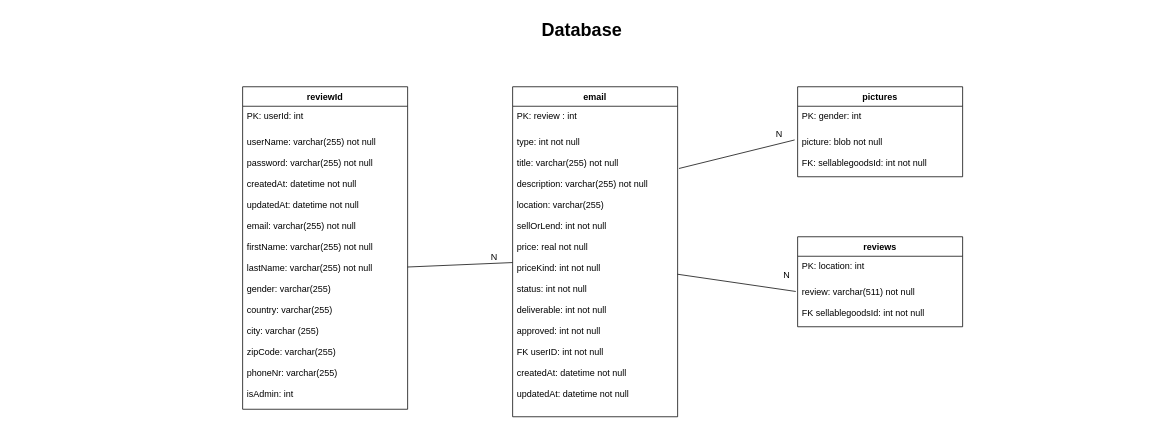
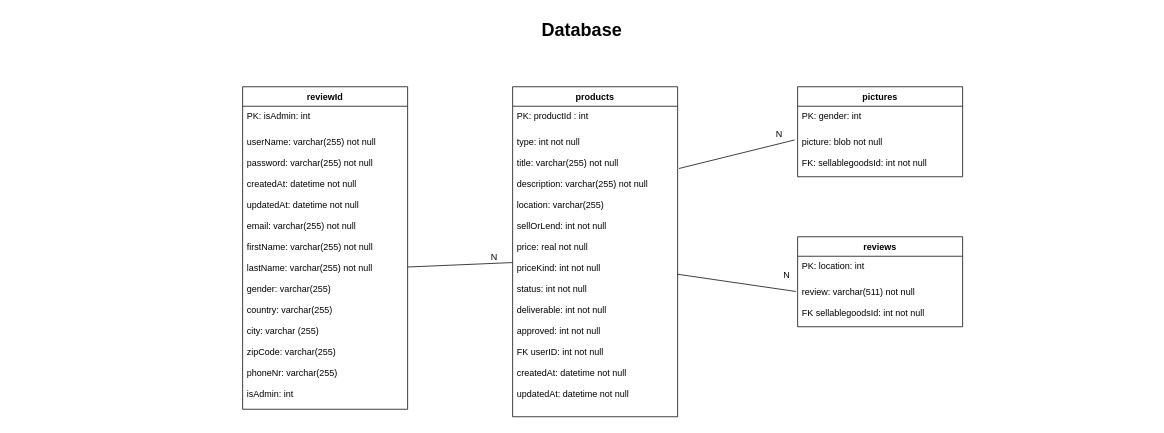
  <mxCell id="0" style=";html=1;" />
  <mxCell id="1" style=";html=1;" parent="0" />
  <mxCell id="2" value="Database" style="text;strokeColor=none;fillColor=none;html=1;fontSize=24;fontStyle=1;verticalAlign=middle;align=center;" parent="1" vertex="1"><mxGeometry x="20" y="20" width="1510" height="40" as="geometry" /></mxCell>
  <mxCell id="3" value="" style="endArrow=none;html=1;rounded=0;fontSize=12;entryX=-0.001;entryY=0.459;entryDx=0;entryDy=0;entryPerimeter=0;" parent="1" source="20" target="7" edge="1"><mxGeometry relative="1" as="geometry"><mxPoint x="483" y="295" as="sourcePoint" /><mxPoint x="643" y="295" as="targetPoint" /></mxGeometry></mxCell>
  <mxCell id="4" value="N" style="resizable=0;html=1;align=right;verticalAlign=bottom;" parent="3" connectable="0" vertex="1"><mxGeometry x="1" relative="1" as="geometry"><mxPoint x="-20" y="0.66" as="offset" /></mxGeometry></mxCell>
- <mxCell id="5" value="email" style="swimlane;fontStyle=1;childLayout=stackLayout;horizontal=1;startSize=26;fillColor=none;horizontalStack=0;resizeParent=1;resizeParentMax=0;resizeLast=0;collapsible=1;marginBottom=0;" parent="1" vertex="1"><mxGeometry x="683" y="115" width="220" height="440" as="geometry"><mxRectangle x="560" y="260" width="60" height="26" as="alternateBounds" /></mxGeometry></mxCell>
- <mxCell id="6" value="PK: review : int" style="text;strokeColor=none;fillColor=none;align=left;verticalAlign=top;spacingLeft=4;spacingRight=4;overflow=hidden;rotatable=0;points=[[0,0.5],[1,0.5]];portConstraint=eastwest;" parent="5" vertex="1"><mxGeometry y="26" width="220" height="34" as="geometry" /></mxCell>
+ <mxCell id="5" value="products" style="swimlane;fontStyle=1;childLayout=stackLayout;horizontal=1;startSize=26;fillColor=none;horizontalStack=0;resizeParent=1;resizeParentMax=0;resizeLast=0;collapsible=1;marginBottom=0;" parent="1" vertex="1"><mxGeometry x="683" y="115" width="220" height="440" as="geometry"><mxRectangle x="560" y="260" width="60" height="26" as="alternateBounds" /></mxGeometry></mxCell>
+ <mxCell id="6" value="PK: productId : int" style="text;strokeColor=none;fillColor=none;align=left;verticalAlign=top;spacingLeft=4;spacingRight=4;overflow=hidden;rotatable=0;points=[[0,0.5],[1,0.5]];portConstraint=eastwest;" parent="5" vertex="1"><mxGeometry y="26" width="220" height="34" as="geometry" /></mxCell>
  <mxCell id="7" value="type: int not null&#10;&#10;title: varchar(255) not null&#10;&#10;description: varchar(255) not null&#10;&#10;location: varchar(255)&#10;&#10;sellOrLend: int not null&#10;&#10;price: real not null&#10;&#10;priceKind: int not null&#10;&#10;status: int not null&#10;&#10;deliverable: int not null&#10;&#10;approved: int not null&#10;&#10;FK userID: int not null&#10;&#10;createdAt: datetime not null&#10;&#10;updatedAt: datetime not null&#10;" style="text;strokeColor=none;fillColor=none;align=left;verticalAlign=top;spacingLeft=4;spacingRight=4;overflow=hidden;rotatable=0;points=[[0,0.5],[1,0.5]];portConstraint=eastwest;spacingTop=0;fontSize=12;" parent="5" vertex="1"><mxGeometry y="60" width="220" height="380" as="geometry" /></mxCell>
  <mxCell id="8" value="pictures" style="swimlane;fontStyle=1;childLayout=stackLayout;horizontal=1;startSize=26;fillColor=none;horizontalStack=0;resizeParent=1;resizeParentMax=0;resizeLast=0;collapsible=1;marginBottom=0;" parent="1" vertex="1"><mxGeometry x="1063" y="115" width="220" height="120" as="geometry"><mxRectangle x="560" y="260" width="60" height="26" as="alternateBounds" /></mxGeometry></mxCell>
  <mxCell id="9" value="PK: gender: int" style="text;strokeColor=none;fillColor=none;align=left;verticalAlign=top;spacingLeft=4;spacingRight=4;overflow=hidden;rotatable=0;points=[[0,0.5],[1,0.5]];portConstraint=eastwest;" parent="8" vertex="1"><mxGeometry y="26" width="220" height="34" as="geometry" /></mxCell>
  <mxCell id="10" value="picture: blob not null&#10;&#10;FK: sellablegoodsId: int not null" style="text;strokeColor=none;fillColor=none;align=left;verticalAlign=top;spacingLeft=4;spacingRight=4;overflow=hidden;rotatable=0;points=[[0,0.5],[1,0.5]];portConstraint=eastwest;spacingTop=0;fontSize=12;" parent="8" vertex="1"><mxGeometry y="60" width="220" height="60" as="geometry" /></mxCell>
  <mxCell id="11" value="" style="endArrow=none;html=1;rounded=0;fontSize=12;exitX=1.008;exitY=0.129;exitDx=0;exitDy=0;exitPerimeter=0;entryX=-0.018;entryY=0.182;entryDx=0;entryDy=0;entryPerimeter=0;" parent="1" source="7" target="10" edge="1"><mxGeometry relative="1" as="geometry"><mxPoint x="943" y="285" as="sourcePoint" /><mxPoint x="1103" y="285" as="targetPoint" /></mxGeometry></mxCell>
  <mxCell id="12" value="N" style="resizable=0;html=1;align=right;verticalAlign=bottom;" parent="11" connectable="0" vertex="1"><mxGeometry x="1" relative="1" as="geometry"><mxPoint x="-16.11" as="offset" /></mxGeometry></mxCell>
  <mxCell id="13" value="" style="endArrow=none;html=1;rounded=0;fontSize=12;exitX=1;exitY=0.5;exitDx=0;exitDy=0;entryX=-0.011;entryY=0.216;entryDx=0;entryDy=0;entryPerimeter=0;" parent="1" source="7" target="17" edge="1"><mxGeometry relative="1" as="geometry"><mxPoint x="943" y="295" as="sourcePoint" /><mxPoint x="1103" y="295" as="targetPoint" /></mxGeometry></mxCell>
  <mxCell id="14" value="N" style="resizable=0;html=1;align=right;verticalAlign=bottom;" parent="13" connectable="0" vertex="1"><mxGeometry x="1" relative="1" as="geometry"><mxPoint x="-7.68" y="-13.04" as="offset" /></mxGeometry></mxCell>
  <mxCell id="15" value="reviews" style="swimlane;fontStyle=1;childLayout=stackLayout;horizontal=1;startSize=26;fillColor=none;horizontalStack=0;resizeParent=1;resizeParentMax=0;resizeLast=0;collapsible=1;marginBottom=0;" parent="1" vertex="1"><mxGeometry x="1063" y="315" width="220" height="120" as="geometry"><mxRectangle x="560" y="260" width="60" height="26" as="alternateBounds" /></mxGeometry></mxCell>
  <mxCell id="16" value="PK: location: int" style="text;strokeColor=none;fillColor=none;align=left;verticalAlign=top;spacingLeft=4;spacingRight=4;overflow=hidden;rotatable=0;points=[[0,0.5],[1,0.5]];portConstraint=eastwest;" parent="15" vertex="1"><mxGeometry y="26" width="220" height="34" as="geometry" /></mxCell>
  <mxCell id="17" value="review: varchar(511) not null&#10;&#10;FK sellablegoodsId: int not null" style="text;strokeColor=none;fillColor=none;align=left;verticalAlign=top;spacingLeft=4;spacingRight=4;overflow=hidden;rotatable=0;points=[[0,0.5],[1,0.5]];portConstraint=eastwest;spacingTop=0;fontSize=12;" parent="15" vertex="1"><mxGeometry y="60" width="220" height="60" as="geometry" /></mxCell>
  <mxCell id="18" value="reviewId" style="swimlane;fontStyle=1;childLayout=stackLayout;horizontal=1;startSize=26;fillColor=none;horizontalStack=0;resizeParent=1;resizeParentMax=0;resizeLast=0;collapsible=1;marginBottom=0;" parent="1" vertex="1"><mxGeometry x="323" y="115" width="220" height="430" as="geometry"><mxRectangle x="560" y="260" width="60" height="26" as="alternateBounds" /></mxGeometry></mxCell>
- <mxCell id="19" value="PK: userId: int" style="text;strokeColor=none;fillColor=none;align=left;verticalAlign=top;spacingLeft=4;spacingRight=4;overflow=hidden;rotatable=0;points=[[0,0.5],[1,0.5]];portConstraint=eastwest;" parent="18" vertex="1"><mxGeometry y="26" width="220" height="34" as="geometry" /></mxCell>
+ <mxCell id="19" value="PK: isAdmin: int" style="text;strokeColor=none;fillColor=none;align=left;verticalAlign=top;spacingLeft=4;spacingRight=4;overflow=hidden;rotatable=0;points=[[0,0.5],[1,0.5]];portConstraint=eastwest;" parent="18" vertex="1"><mxGeometry y="26" width="220" height="34" as="geometry" /></mxCell>
  <mxCell id="20" value="userName: varchar(255) not null&#10;&#10;password: varchar(255) not null&#10;&#10;createdAt: datetime not null&#10;&#10;updatedAt: datetime not null&#10;&#10;email: varchar(255) not null&#10;&#10;firstName: varchar(255) not null&#10;&#10;lastName: varchar(255) not null&#10;&#10;gender: varchar(255)&#10;&#10;country: varchar(255)&#10;&#10;city: varchar (255)&#10;&#10;zipCode: varchar(255)&#10;&#10;phoneNr: varchar(255)&#10;&#10;isAdmin: int" style="text;strokeColor=none;fillColor=none;align=left;verticalAlign=top;spacingLeft=4;spacingRight=4;overflow=hidden;rotatable=0;points=[[0,0.5],[1,0.5]];portConstraint=eastwest;spacingTop=0;fontSize=12;" parent="18" vertex="1"><mxGeometry y="60" width="220" height="370" as="geometry" /></mxCell>
